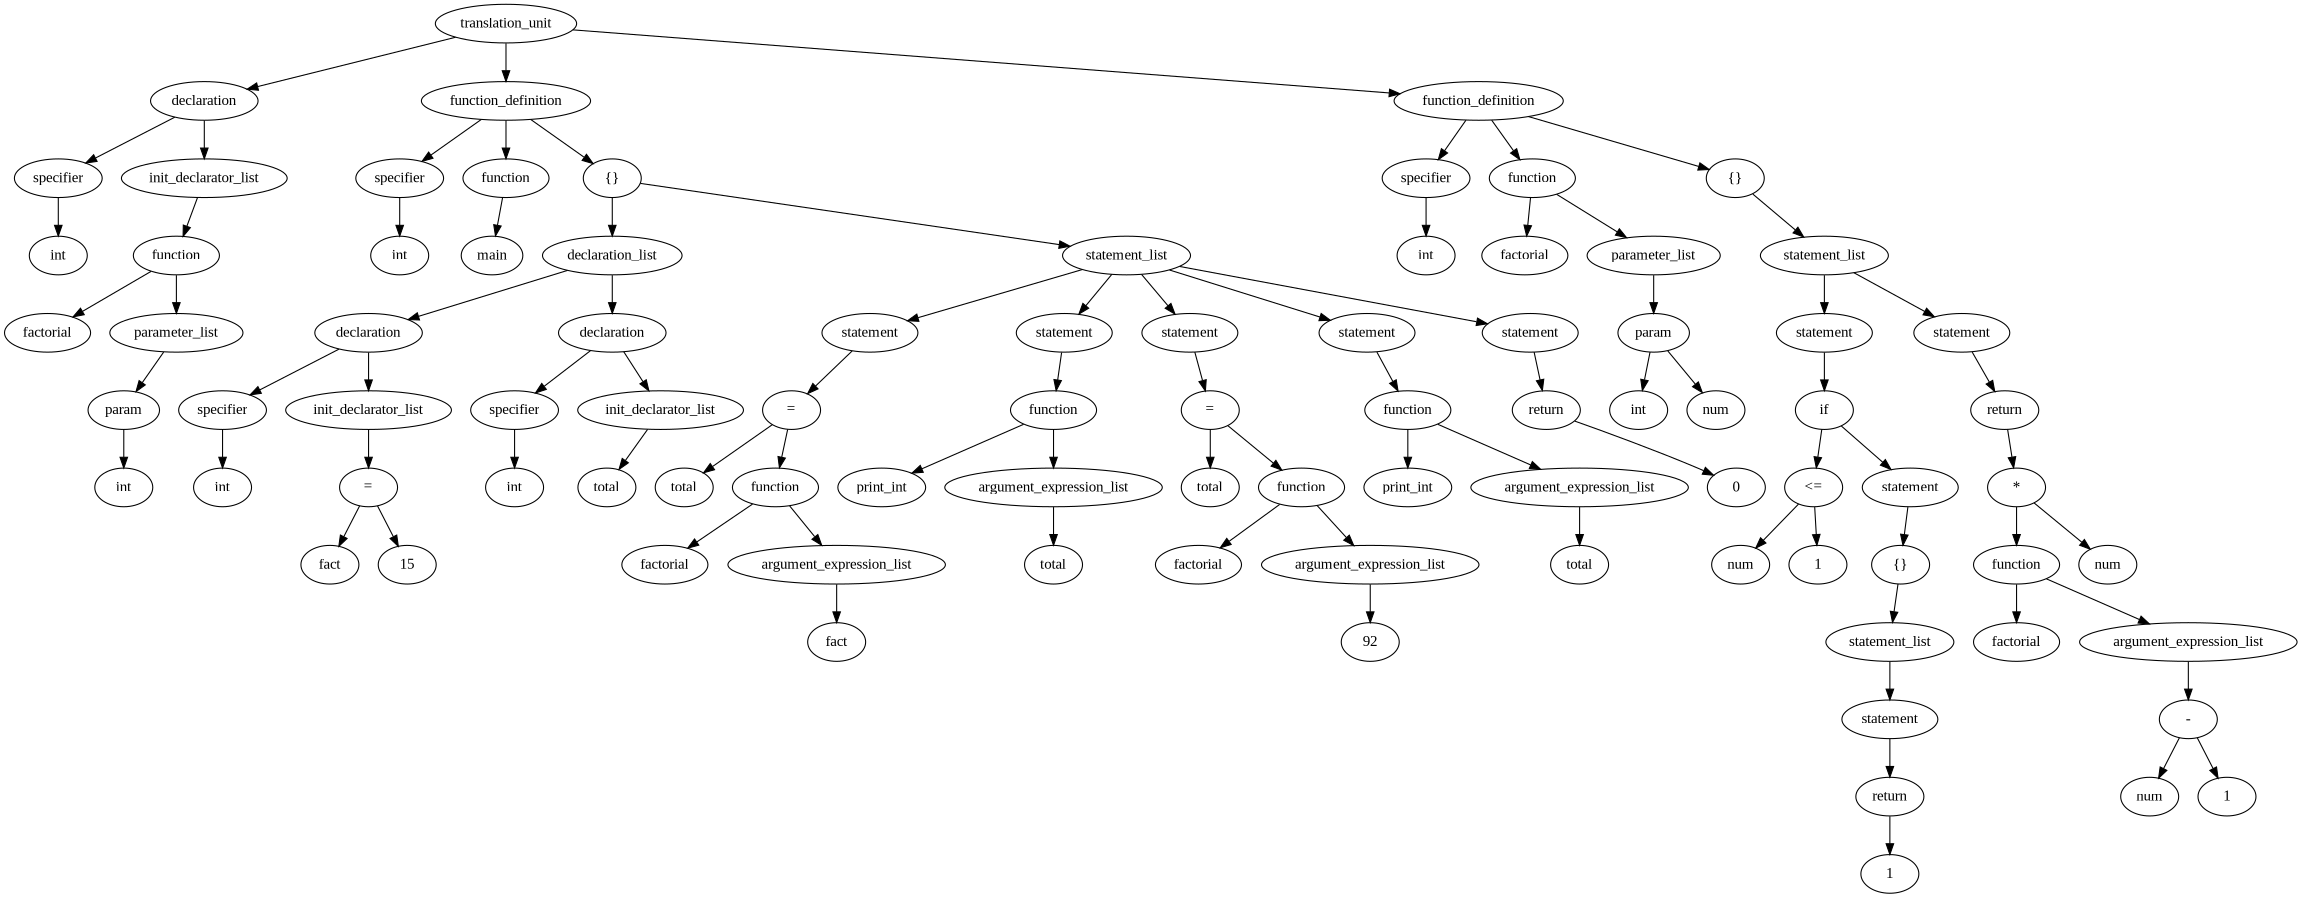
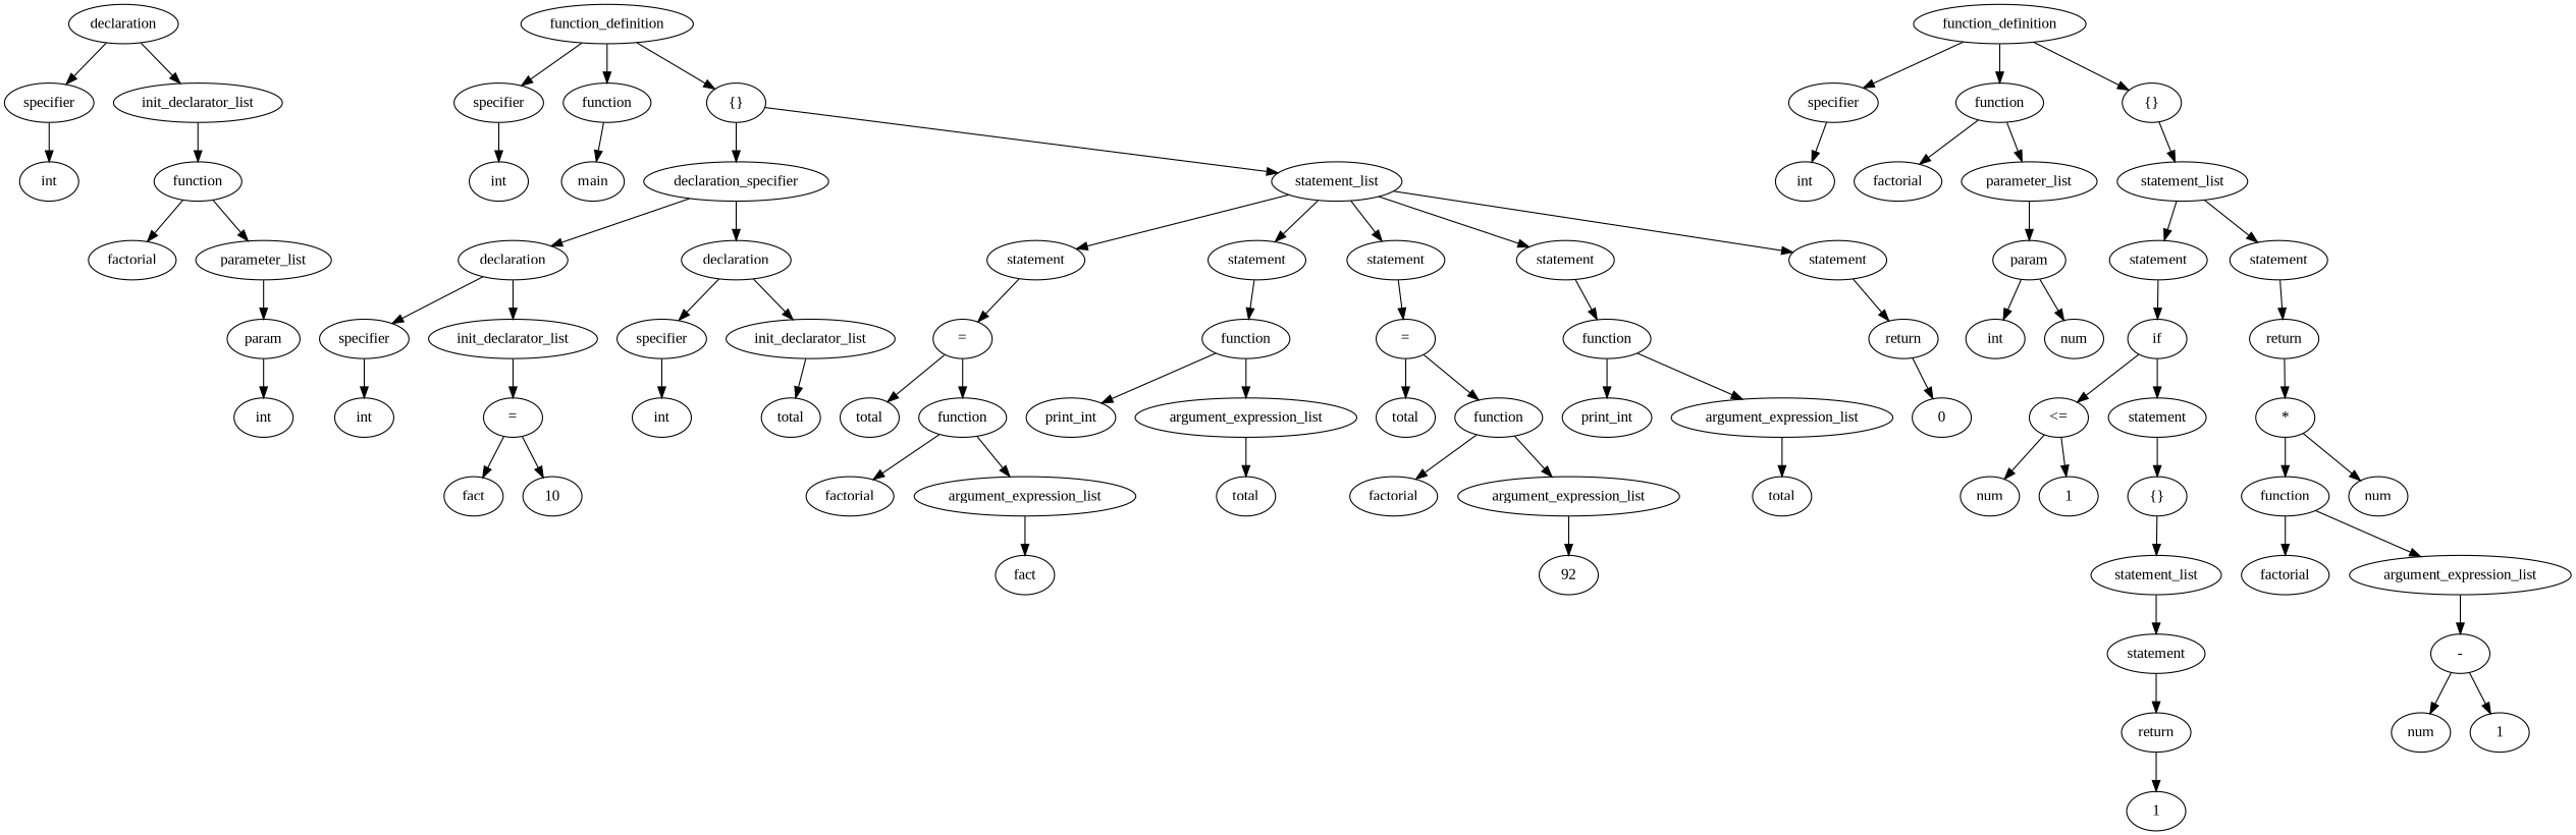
  digraph {
    fontname="Liberation Serif"
    node [fontname="Liberation Serif"]
    edge [fontname="Liberation Serif"]
-   n1 [label=translation_unit]
    n2 [label=declaration]
    n3 [label=function_definition]
    n4 [label=function_definition]
    n5 [label=specifier]
    n6 [label=init_declarator_list]
    n7 [label=specifier]
    n8 [label=function]
    n9 [label="{}"]
    n10 [label=specifier]
    n11 [label=function]
    n12 [label="{}"]
    n13 [label=int]
    n14 [label=function]
    n15 [label=factorial]
    n16 [label=parameter_list]
    n17 [label=param]
    n18 [label=int]
    n19 [label=int]
    n20 [label=main]
-   n21 [label=declaration_list]
+   n21 [label=declaration_specifier]
    n22 [label=statement_list]
    n23 [label=declaration]
    n24 [label=declaration]
    n25 [label=statement]
    n26 [label=statement]
    n27 [label=statement]
    n28 [label=statement]
    n29 [label=statement]
    n30 [label=specifier]
    n31 [label=init_declarator_list]
    n32 [label=specifier]
    n33 [label=init_declarator_list]
    n34 [label=int]
    n35 [label="="]
    n36 [label=fact]
-   n37 [label=15]
+   n37 [label=10]
    n38 [label=int]
    n39 [label=total]
    n40 [label="="]
    n41 [label=function]
    n42 [label="="]
    n43 [label=function]
    n44 [label=return]
    n45 [label=total]
    n46 [label=function]
    n47 [label=factorial]
    n48 [label=argument_expression_list]
    n49 [label=fact]
    n50 [label=print_int]
    n51 [label=argument_expression_list]
    n52 [label=total]
    n53 [label=total]
    n54 [label=function]
    n55 [label=factorial]
    n56 [label=argument_expression_list]
    n57 [label=92]
    n58 [label=print_int]
    n59 [label=argument_expression_list]
    n60 [label=total]
    n61 [label=0]
    n62 [label=int]
    n63 [label=factorial]
    n64 [label=parameter_list]
    n65 [label=statement_list]
    n66 [label=param]
    n67 [label=int]
    n68 [label=num]
    n69 [label=statement]
    n70 [label=statement]
    n71 [label=if]
    n72 [label=return]
    n73 [label="<="]
    n74 [label=statement]
    n75 [label=num]
    n76 [label=1]
    n77 [label="{}"]
    n78 [label=statement_list]
    n79 [label=statement]
    n80 [label=return]
    n81 [label=1]
    n82 [label="*"]
    n83 [label=function]
    n84 [label=num]
    n85 [label=factorial]
    n86 [label=argument_expression_list]
    n87 [label="-"]
    n88 [label=num]
    n89 [label=1]
-   n1 -> n2
-   n1 -> n3
-   n1 -> n4
    n2 -> n5
    n2 -> n6
    n3 -> n7
    n3 -> n8
    n3 -> n9
    n4 -> n10
    n4 -> n11
    n4 -> n12
    n5 -> n13
    n6 -> n14
    n7 -> n19
    n8 -> n20
    n9 -> n21
    n9 -> n22
    n10 -> n62
    n11 -> n63
    n11 -> n64
    n12 -> n65
    n14 -> n15
    n14 -> n16
    n16 -> n17
    n17 -> n18
    n21 -> n23
    n21 -> n24
    n22 -> n25
    n22 -> n26
    n22 -> n27
    n22 -> n28
    n22 -> n29
    n23 -> n30
    n23 -> n31
    n24 -> n32
    n24 -> n33
    n25 -> n40
    n26 -> n41
    n27 -> n42
    n28 -> n43
    n29 -> n44
    n30 -> n34
    n31 -> n35
    n32 -> n38
    n33 -> n39
    n35 -> n36
    n35 -> n37
    n40 -> n45
    n40 -> n46
    n41 -> n50
    n41 -> n51
    n42 -> n53
    n42 -> n54
    n43 -> n58
    n43 -> n59
    n44 -> n61
    n46 -> n47
    n46 -> n48
    n48 -> n49
    n51 -> n52
    n54 -> n55
    n54 -> n56
    n56 -> n57
    n59 -> n60
    n64 -> n66
    n65 -> n69
    n65 -> n70
    n66 -> n67
    n66 -> n68
    n69 -> n71
    n70 -> n72
    n71 -> n73
    n71 -> n74
    n72 -> n82
    n73 -> n75
    n73 -> n76
    n74 -> n77
    n77 -> n78
    n78 -> n79
    n79 -> n80
    n80 -> n81
    n82 -> n83
    n82 -> n84
    n83 -> n85
    n83 -> n86
    n86 -> n87
    n87 -> n88
    n87 -> n89
  }
